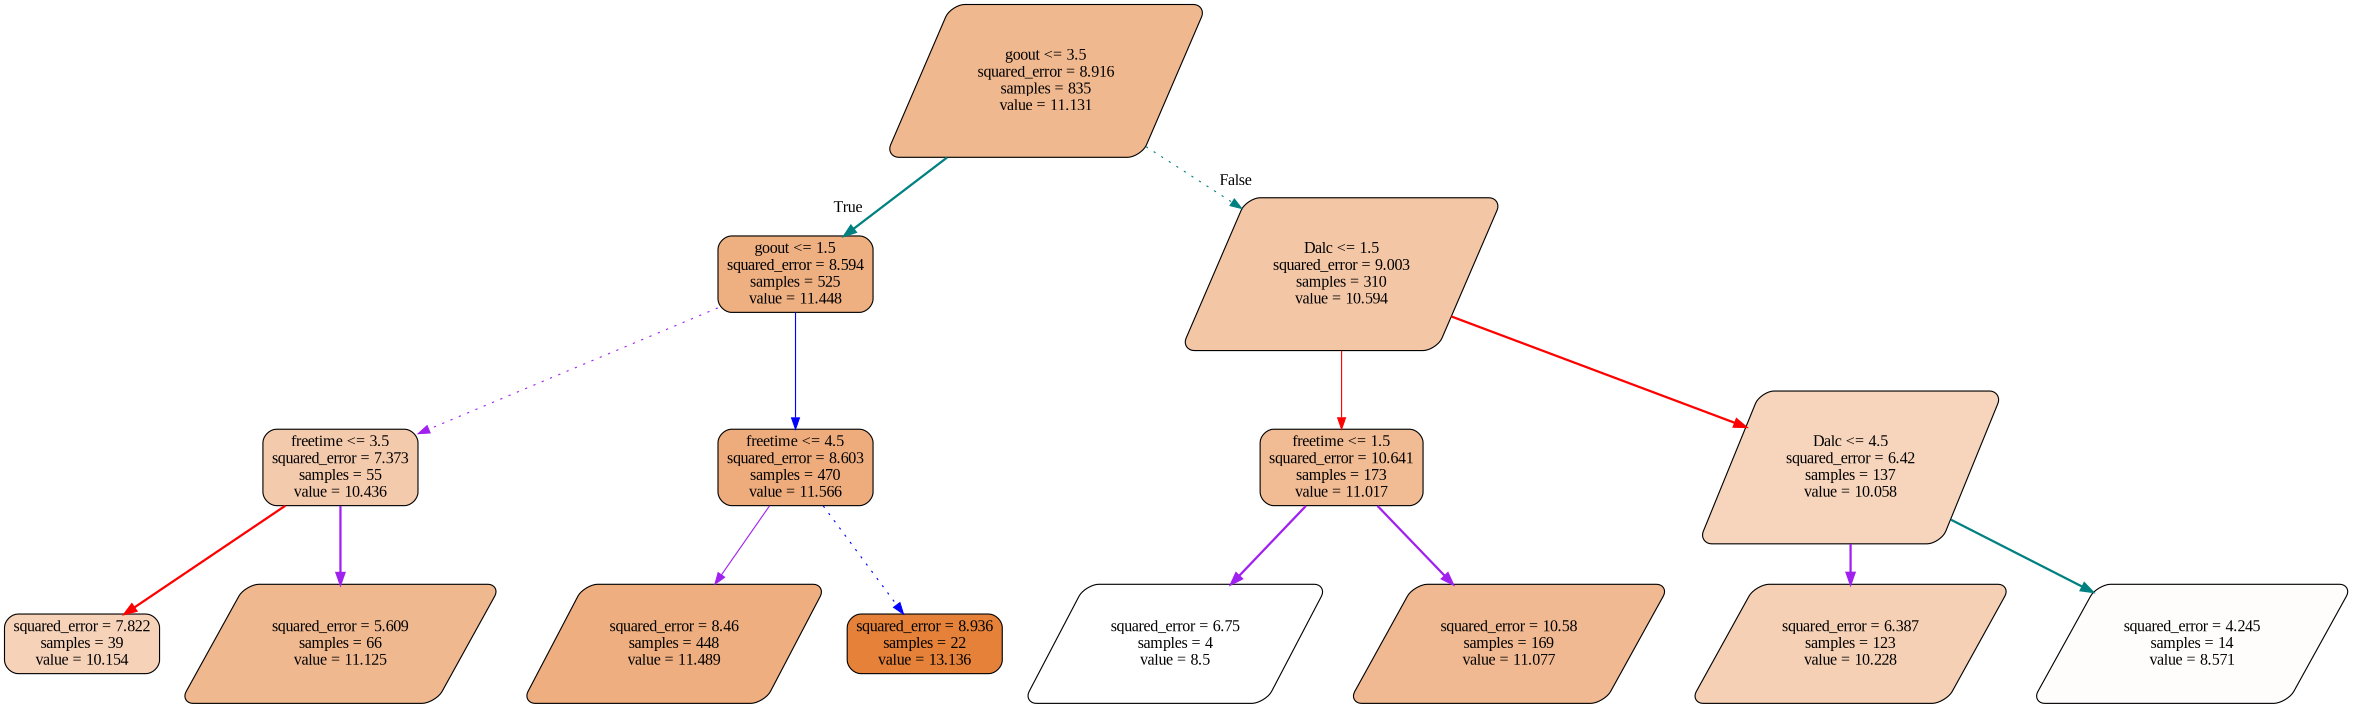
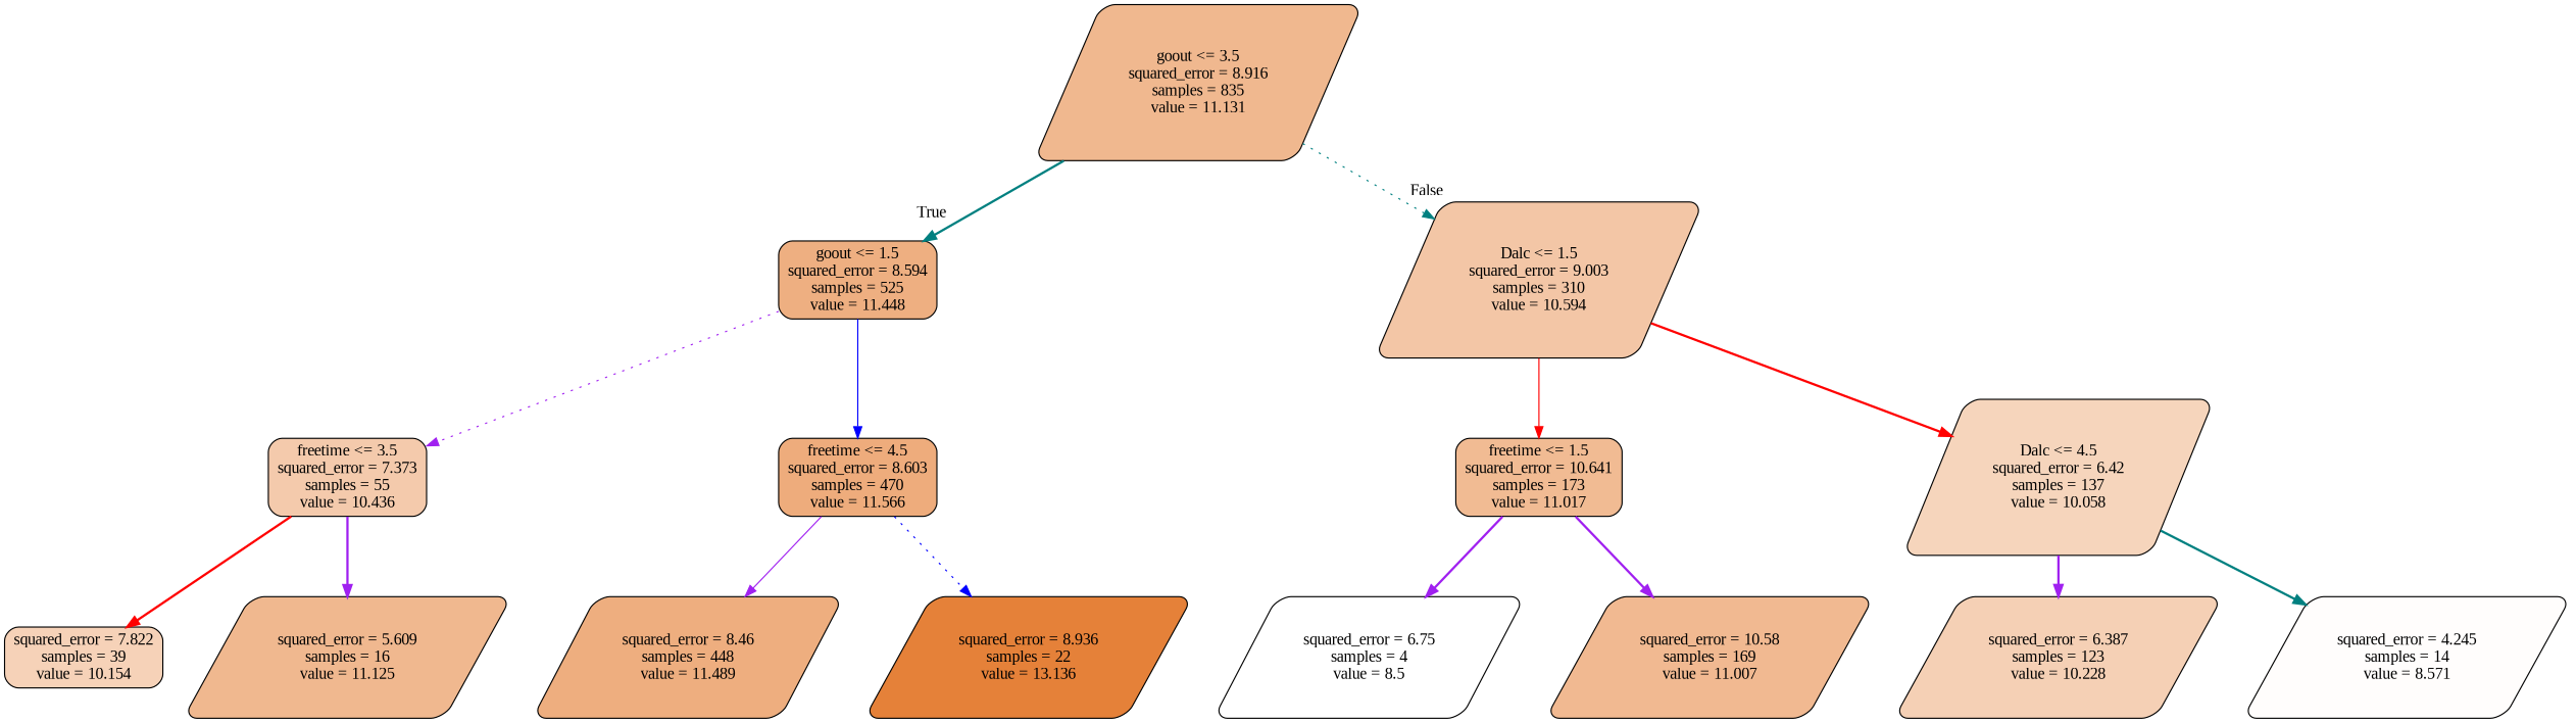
  digraph {
    fontname="Liberation Serif"
    node [color=black fillcolor="#f0b88f" fontname="Liberation Serif" shape=parallelogram style="filled, rounded"]
    edge [color=purple fontname="Liberation Serif" style=bold]
    n1 [label="goout <= 3.5\nsquared_error = 8.916\nsamples = 835\nvalue = 11.131"]
    n2 [fillcolor="#eeaf81" label="goout <= 1.5\nsquared_error = 8.594\nsamples = 525\nvalue = 11.448" shape=box]
    n3 [fillcolor="#f3c6a6" label="Dalc <= 1.5\nsquared_error = 9.003\nsamples = 310\nvalue = 10.594"]
    n4 [fillcolor="#f4caac" label="freetime <= 3.5\nsquared_error = 7.373\nsamples = 55\nvalue = 10.436" shape=box]
    n5 [fillcolor="#eeac7c" label="freetime <= 4.5\nsquared_error = 8.603\nsamples = 470\nvalue = 11.566" shape=box]
    n6 [fillcolor="#f1bb93" label="freetime <= 1.5\nsquared_error = 10.641\nsamples = 173\nvalue = 11.017" shape=box]
    n7 [fillcolor="#f6d5bc" label="Dalc <= 4.5\nsquared_error = 6.42\nsamples = 137\nvalue = 10.058"]
    n8 [fillcolor="#f6d2b8" label="squared_error = 7.822\nsamples = 39\nvalue = 10.154" shape=box]
-   n9 [label="squared_error = 5.609\nsamples = 66\nvalue = 11.125"]
+   n9 [label="squared_error = 5.609\nsamples = 16\nvalue = 11.125"]
    n10 [fillcolor="#eeae7f" label="squared_error = 8.46\nsamples = 448\nvalue = 11.489"]
-   n11 [fillcolor="#e58139" label="squared_error = 8.936\nsamples = 22\nvalue = 13.136" shape=box]
+   n11 [fillcolor="#e58139" label="squared_error = 8.936\nsamples = 22\nvalue = 13.136"]
    n12 [fillcolor="#ffffff" label="squared_error = 6.75\nsamples = 4\nvalue = 8.5"]
-   n13 [fillcolor="#f1b991" label="squared_error = 10.58\nsamples = 169\nvalue = 11.077"]
+   n13 [fillcolor="#f1b991" label="squared_error = 10.58\nsamples = 169\nvalue = 11.007"]
    n14 [fillcolor="#f5d0b5" label="squared_error = 6.387\nsamples = 123\nvalue = 10.228"]
    n15 [fillcolor="#fffdfc" label="squared_error = 4.245\nsamples = 14\nvalue = 8.571"]
    n1 -> n2 [color=teal headlabel=True labelangle=45 labeldistance=2.5]
    n1 -> n3 [color=teal headlabel=False labelangle=-45 labeldistance=2.5 style=dotted]
    n2 -> n4 [style=dotted]
    n2 -> n5 [color=blue style=solid]
    n3 -> n6 [color=red style=solid]
    n3 -> n7 [color=red]
    n4 -> n8 [color=red]
    n4 -> n9
    n5 -> n10 [style=solid]
    n5 -> n11 [color=blue style=dotted]
    n6 -> n12
    n6 -> n13
    n7 -> n14
    n7 -> n15 [color=teal]
  }
